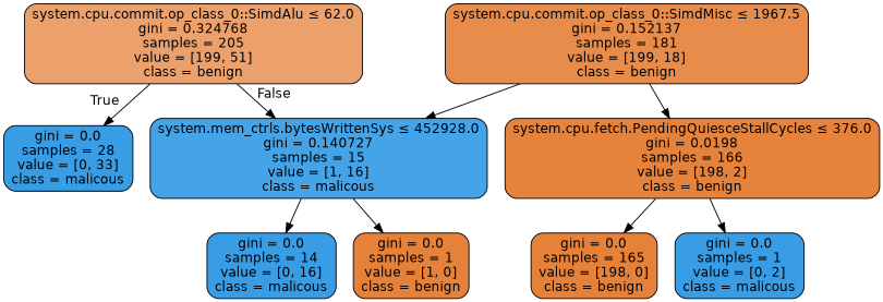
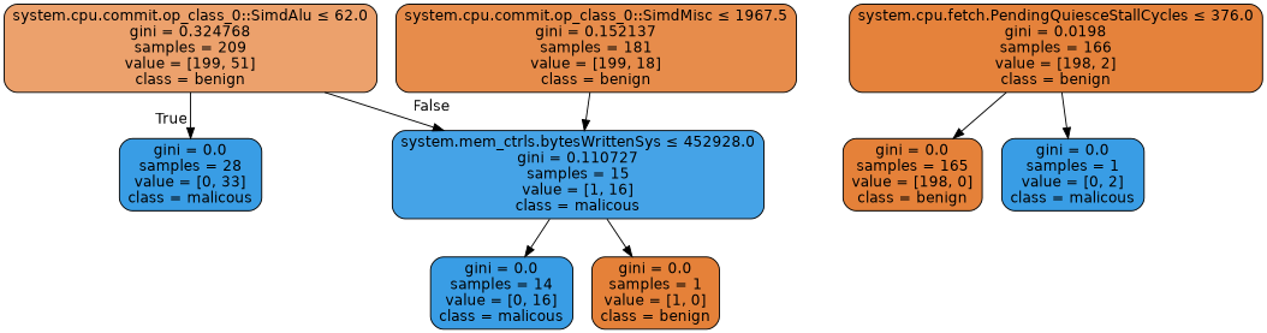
  digraph {
    node [color=black fillcolor="#399de5" fontname=helvetica shape=box style="filled, rounded"]
    edge [fontname=helvetica]
-   n1 [fillcolor="#eca16c" label=<system.cpu.commit.op_class_0::SimdAlu &le; 62.0<br/>gini = 0.324768<br/>samples = 205<br/>value = [199, 51]<br/>class = benign>]
+   n1 [fillcolor="#eca16c" label=<system.cpu.commit.op_class_0::SimdAlu &le; 62.0<br/>gini = 0.324768<br/>samples = 209<br/>value = [199, 51]<br/>class = benign>]
    n2 [label=<gini = 0.0<br/>samples = 28<br/>value = [0, 33]<br/>class = malicous>]
-   n3 [fillcolor="#45a3e7" label=<system.mem_ctrls.bytesWrittenSys &le; 452928.0<br/>gini = 0.140727<br/>samples = 15<br/>value = [1, 16]<br/>class = malicous>]
+   n3 [fillcolor="#45a3e7" label=<system.mem_ctrls.bytesWrittenSys &le; 452928.0<br/>gini = 0.110727<br/>samples = 15<br/>value = [1, 16]<br/>class = malicous>]
    n4 [fillcolor="#e78c4b" label=<system.cpu.commit.op_class_0::SimdMisc &le; 1967.5<br/>gini = 0.152137<br/>samples = 181<br/>value = [199, 18]<br/>class = benign>]
    n5 [fillcolor="#e5823b" label=<system.cpu.fetch.PendingQuiesceStallCycles &le; 376.0<br/>gini = 0.0198<br/>samples = 166<br/>value = [198, 2]<br/>class = benign>]
    n6 [fillcolor="#e58139" label=<gini = 0.0<br/>samples = 165<br/>value = [198, 0]<br/>class = benign>]
    n7 [label=<gini = 0.0<br/>samples = 1<br/>value = [0, 2]<br/>class = malicous>]
    n8 [label=<gini = 0.0<br/>samples = 14<br/>value = [0, 16]<br/>class = malicous>]
    n9 [fillcolor="#e58139" label=<gini = 0.0<br/>samples = 1<br/>value = [1, 0]<br/>class = benign>]
    n1 -> n2 [headlabel=True labelangle=45 labeldistance=2.5]
    n1 -> n3 [headlabel=False labelangle=-45 labeldistance=2.5]
    n3 -> n8
    n3 -> n9
    n4 -> n3
-   n4 -> n5
    n5 -> n6
    n5 -> n7
  }
